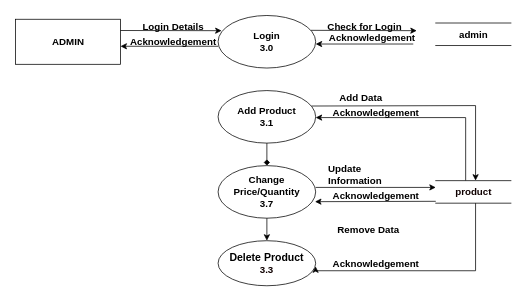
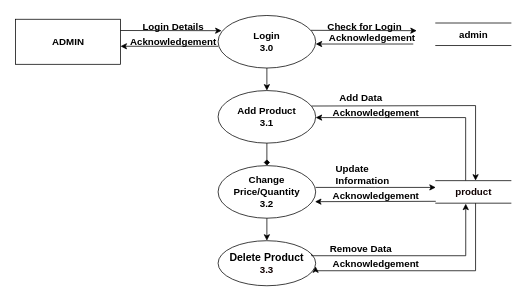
  <mxCell id="0" />
  <mxCell id="1" parent="0" />
  <mxCell id="2" style="edgeStyle=none;html=1;exitX=0;exitY=0.5;exitDx=0;exitDy=0;entryX=1;entryY=0.5;entryDx=0;entryDy=0;strokeColor=#000000;" parent="1" edge="1"><mxGeometry relative="1" as="geometry"><mxPoint x="290" y="61" as="sourcePoint" /><mxPoint x="160" y="61" as="targetPoint" /></mxGeometry></mxCell>
+ <mxCell id="3" style="edgeStyle=none;html=1;exitX=0.5;exitY=1;exitDx=0;exitDy=0;entryX=0.5;entryY=0;entryDx=0;entryDy=0;fontSize=13;fontColor=#0F0000;strokeColor=#000000;" parent="1" source="4" target="12" edge="1"><mxGeometry relative="1" as="geometry" /></mxCell>
  <mxCell id="4" value="&lt;b style=&quot;font-size: 13px&quot;&gt;&lt;font color=&quot;#000000&quot; style=&quot;font-size: 13px&quot;&gt;Login&lt;br&gt;3.0&lt;/font&gt;&lt;/b&gt;" style="ellipse;whiteSpace=wrap;html=1;strokeColor=#000000;fillColor=none;" parent="1" vertex="1"><mxGeometry x="290" y="20" width="130" height="70" as="geometry" /></mxCell>
  <mxCell id="5" style="edgeStyle=none;html=1;exitX=1;exitY=0.25;exitDx=0;exitDy=0;entryX=0.036;entryY=0.289;entryDx=0;entryDy=0;entryPerimeter=0;strokeColor=#000000;" parent="1" source="6" target="4" edge="1"><mxGeometry relative="1" as="geometry" /></mxCell>
  <mxCell id="6" value="&lt;b&gt;ADMIN&lt;/b&gt;" style="html=1;dashed=0;whitespace=wrap;fontSize=13;fontColor=#000000;strokeColor=#000000;fillColor=none;" parent="1" vertex="1"><mxGeometry x="20" y="25" width="140" height="60" as="geometry" /></mxCell>
  <mxCell id="7" style="edgeStyle=none;html=1;exitX=0;exitY=0.5;exitDx=0;exitDy=0;entryX=1;entryY=0.5;entryDx=0;entryDy=0;strokeColor=#000000;" parent="1" edge="1"><mxGeometry relative="1" as="geometry"><mxPoint x="550" y="58" as="sourcePoint" /><mxPoint x="420" y="58" as="targetPoint" /></mxGeometry></mxCell>
  <mxCell id="8" style="edgeStyle=none;html=1;exitX=0.952;exitY=0.282;exitDx=0;exitDy=0;entryX=0.036;entryY=0.289;entryDx=0;entryDy=0;entryPerimeter=0;strokeColor=#000000;exitPerimeter=0;" parent="1" source="4" edge="1"><mxGeometry relative="1" as="geometry"><mxPoint x="420" y="40" as="sourcePoint" /><mxPoint x="554.68" y="40.23" as="targetPoint" /></mxGeometry></mxCell>
  <mxCell id="9" value="&lt;font style=&quot;font-size: 13px&quot; color=&quot;#000000&quot;&gt;&lt;b&gt;admin&lt;/b&gt;&lt;/font&gt;" style="html=1;dashed=0;whitespace=wrap;shape=partialRectangle;right=0;left=0;fillColor=none;strokeColor=#000000;" parent="1" vertex="1"><mxGeometry x="580" y="30" width="100" height="30" as="geometry" /></mxCell>
  <mxCell id="10" style="edgeStyle=none;html=1;exitX=0.5;exitY=1;exitDx=0;exitDy=0;entryX=0.5;entryY=0;entryDx=0;entryDy=0;fontSize=13;fontColor=#0F0000;strokeColor=#000000;endArrow=diamond;" parent="1" source="12" target="15" edge="1"><mxGeometry relative="1" as="geometry" /></mxCell>
  <mxCell id="11" style="edgeStyle=elbowEdgeStyle;elbow=vertical;html=1;exitX=0.956;exitY=0.294;exitDx=0;exitDy=0;entryX=0.5;entryY=0;entryDx=0;entryDy=0;fontSize=13;fontColor=#0F0000;strokeColor=#000000;exitPerimeter=0;rounded=0;" parent="1" source="12" edge="1"><mxGeometry relative="1" as="geometry"><mxPoint x="417.28" y="140.58" as="sourcePoint" /><mxPoint x="633" y="240" as="targetPoint" /><Array as="points"><mxPoint x="513" y="140" /><mxPoint x="533" y="155" /></Array></mxGeometry></mxCell>
  <mxCell id="12" value="&lt;font color=&quot;#000000&quot;&gt;&lt;span style=&quot;font-size: 13px&quot;&gt;&lt;b&gt;Add Product&lt;br&gt;&lt;/b&gt;&lt;/span&gt;&lt;/font&gt;&lt;font style=&quot;font-size: 13px&quot; color=&quot;#000000&quot;&gt;&lt;b&gt;3.1&lt;/b&gt;&lt;/font&gt;" style="ellipse;whiteSpace=wrap;html=1;strokeColor=#000000;fillColor=none;" parent="1" vertex="1"><mxGeometry x="290" y="120" width="130" height="70" as="geometry" /></mxCell>
  <mxCell id="13" style="edgeStyle=none;html=1;exitX=0.5;exitY=1;exitDx=0;exitDy=0;entryX=0.5;entryY=0;entryDx=0;entryDy=0;fontSize=13;fontColor=#0F0000;strokeColor=#000000;" parent="1" source="15" target="17" edge="1"><mxGeometry relative="1" as="geometry" /></mxCell>
  <mxCell id="14" style="edgeStyle=elbowEdgeStyle;rounded=0;elbow=vertical;html=1;exitX=1;exitY=0.5;exitDx=0;exitDy=0;entryX=0;entryY=0.5;entryDx=0;entryDy=0;fontSize=13;fontColor=#0F0000;strokeColor=#000000;" parent="1" edge="1"><mxGeometry relative="1" as="geometry"><mxPoint x="420" y="249" as="sourcePoint" /><mxPoint x="580" y="249" as="targetPoint" /></mxGeometry></mxCell>
- <mxCell id="15" value="&lt;font style=&quot;font-size: 13px&quot; color=&quot;#000000&quot;&gt;&lt;b&gt;Change Price/Quantity&lt;br&gt;3.7&lt;/b&gt;&lt;/font&gt;" style="ellipse;whiteSpace=wrap;html=1;strokeColor=#000000;fillColor=none;" parent="1" vertex="1"><mxGeometry x="290" y="220" width="130" height="70" as="geometry" /></mxCell>
+ <mxCell id="15" value="&lt;font style=&quot;font-size: 13px&quot; color=&quot;#000000&quot;&gt;&lt;b&gt;Change Price/Quantity&lt;br&gt;3.2&lt;/b&gt;&lt;/font&gt;" style="ellipse;whiteSpace=wrap;html=1;strokeColor=#000000;fillColor=none;" parent="1" vertex="1"><mxGeometry x="290" y="220" width="130" height="70" as="geometry" /></mxCell>
+ <mxCell id="16" style="edgeStyle=elbowEdgeStyle;rounded=0;elbow=vertical;html=1;exitX=0.959;exitY=0.295;exitDx=0;exitDy=0;entryX=0.399;entryY=1.022;entryDx=0;entryDy=0;entryPerimeter=0;fontSize=13;fontColor=#0F0000;strokeColor=#000000;exitPerimeter=0;" parent="1" source="17" target="21" edge="1"><mxGeometry relative="1" as="geometry"><Array as="points"><mxPoint x="510" y="340" /><mxPoint x="520" y="355" /></Array></mxGeometry></mxCell>
  <mxCell id="17" value="&lt;font color=&quot;#000000&quot; style=&quot;font-size: 14px&quot;&gt;&lt;span&gt;&lt;b&gt;Delete Product&lt;br&gt;&lt;/b&gt;&lt;/span&gt;&lt;/font&gt;&lt;font color=&quot;#0f0000&quot; style=&quot;font-size: 13px&quot;&gt;&lt;b&gt;3.3&lt;/b&gt;&lt;/font&gt;" style="ellipse;whiteSpace=wrap;html=1;strokeColor=#000000;fillColor=none;" parent="1" vertex="1"><mxGeometry x="290" y="320" width="130" height="60" as="geometry" /></mxCell>
  <mxCell id="18" style="edgeStyle=elbowEdgeStyle;rounded=0;elbow=vertical;html=1;exitX=0.398;exitY=-0.007;exitDx=0;exitDy=0;entryX=1;entryY=0.5;entryDx=0;entryDy=0;fontSize=13;fontColor=#0F0000;strokeColor=#000000;exitPerimeter=0;" parent="1" edge="1" source="21"><mxGeometry relative="1" as="geometry"><mxPoint x="620" y="241" as="sourcePoint" /><mxPoint x="420" y="156" as="targetPoint" /><Array as="points"><mxPoint x="610" y="156" /></Array></mxGeometry></mxCell>
  <mxCell id="19" style="edgeStyle=elbowEdgeStyle;rounded=0;elbow=vertical;html=1;exitX=0;exitY=0.75;exitDx=0;exitDy=0;entryX=0.993;entryY=0.617;entryDx=0;entryDy=0;entryPerimeter=0;fontSize=13;fontColor=#0F0000;strokeColor=#000000;" parent="1" edge="1"><mxGeometry relative="1" as="geometry"><mxPoint x="580" y="267.5" as="sourcePoint" /><mxPoint x="419.09" y="268.19" as="targetPoint" /></mxGeometry></mxCell>
  <mxCell id="20" style="edgeStyle=elbowEdgeStyle;rounded=0;elbow=vertical;html=1;exitX=0.5;exitY=1;exitDx=0;exitDy=0;fontSize=13;fontColor=#0F0000;strokeColor=#000000;entryX=0.999;entryY=0.569;entryDx=0;entryDy=0;entryPerimeter=0;" parent="1" target="17" edge="1"><mxGeometry relative="1" as="geometry"><mxPoint x="633" y="270" as="sourcePoint" /><mxPoint x="422.333" y="360" as="targetPoint" /><Array as="points"><mxPoint x="503" y="360" /><mxPoint x="513" y="380" /></Array></mxGeometry></mxCell>
  <mxCell id="21" value="&lt;b&gt;product&lt;/b&gt;" style="html=1;dashed=0;whitespace=wrap;shape=partialRectangle;right=0;left=0;labelBackgroundColor=none;fontSize=13;fontColor=#0F0000;strokeColor=#000000;fillColor=none;" parent="1" vertex="1"><mxGeometry x="580" y="240" width="100" height="30" as="geometry" /></mxCell>
  <mxCell id="22" value="&lt;b&gt;&lt;font color=&quot;#000000&quot; style=&quot;font-size: 13px&quot;&gt;Login Details&lt;/font&gt;&lt;/b&gt;" style="text;html=1;align=center;verticalAlign=middle;resizable=0;points=[];autosize=1;strokeColor=none;fillColor=none;" vertex="1" parent="1"><mxGeometry x="180" y="25" width="100" height="20" as="geometry" /></mxCell>
  <mxCell id="23" value="&lt;b&gt;Acknowledgement&lt;/b&gt;" style="text;html=1;align=center;verticalAlign=middle;resizable=0;points=[];autosize=1;strokeColor=none;fillColor=none;fontSize=13;fontColor=#000000;" vertex="1" parent="1"><mxGeometry x="165" y="45" width="130" height="20" as="geometry" /></mxCell>
  <mxCell id="24" value="&lt;b&gt;Check for Login&lt;/b&gt;" style="text;html=1;align=center;verticalAlign=middle;resizable=0;points=[];autosize=1;strokeColor=none;fillColor=none;fontSize=13;fontColor=#000000;" vertex="1" parent="1"><mxGeometry x="430" y="25" width="110" height="20" as="geometry" /></mxCell>
  <mxCell id="25" value="&lt;b&gt;Acknowledgement&lt;/b&gt;" style="text;html=1;align=center;verticalAlign=middle;resizable=0;points=[];autosize=1;strokeColor=none;fillColor=none;fontSize=13;fontColor=#000000;" vertex="1" parent="1"><mxGeometry x="430" y="40" width="130" height="20" as="geometry" /></mxCell>
  <mxCell id="26" value="&lt;b&gt;Add Data&lt;/b&gt;" style="text;html=1;align=center;verticalAlign=middle;resizable=0;points=[];autosize=1;strokeColor=none;fillColor=none;fontSize=13;fontColor=#000000;" vertex="1" parent="1"><mxGeometry x="445" y="120" width="70" height="20" as="geometry" /></mxCell>
  <mxCell id="27" value="&lt;b&gt;Acknowledgement&lt;/b&gt;" style="text;html=1;align=center;verticalAlign=middle;resizable=0;points=[];autosize=1;strokeColor=none;fillColor=none;fontSize=13;fontColor=#000000;" vertex="1" parent="1"><mxGeometry x="435" y="140" width="130" height="20" as="geometry" /></mxCell>
- <mxCell id="28" value="&lt;b style=&quot;color: rgb(0 , 0 , 0) ; font-family: &amp;#34;helvetica&amp;#34; ; font-size: 13px ; font-style: normal ; letter-spacing: normal ; text-align: center ; text-indent: 0px ; text-transform: none ; word-spacing: 0px&quot;&gt;Update Information&lt;/b&gt;" style="text;whiteSpace=wrap;html=1;fillColor=none;" vertex="1" parent="1"><mxGeometry x="435" y="210" width="100" height="30" as="geometry" /></mxCell>
+ <mxCell id="28" value="&lt;b style=&quot;color: rgb(0 , 0 , 0) ; font-family: &amp;#34;helvetica&amp;#34; ; font-size: 13px ; font-style: normal ; letter-spacing: normal ; text-align: center ; text-indent: 0px ; text-transform: none ; word-spacing: 0px&quot;&gt;Update Information&lt;/b&gt;" style="text;whiteSpace=wrap;html=1;fillColor=none;" vertex="1" parent="1"><mxGeometry x="445" y="210" width="100" height="30" as="geometry" /></mxCell>
  <mxCell id="29" value="&lt;b&gt;Acknowledgement&lt;/b&gt;" style="text;html=1;align=center;verticalAlign=middle;resizable=0;points=[];autosize=1;strokeColor=none;fillColor=none;fontSize=13;fontColor=#000000;" vertex="1" parent="1"><mxGeometry x="435" y="250" width="130" height="20" as="geometry" /></mxCell>
- <mxCell id="30" value="&lt;b&gt;Remove Data&lt;/b&gt;" style="text;html=1;align=center;verticalAlign=middle;resizable=0;points=[];autosize=1;strokeColor=none;fillColor=none;fontSize=13;fontColor=#000000;" vertex="1" parent="1"><mxGeometry x="440" y="295" width="100" height="20" as="geometry" /></mxCell>
+ <mxCell id="30" value="&lt;b&gt;Remove Data&lt;/b&gt;" style="text;html=1;align=center;verticalAlign=middle;resizable=0;points=[];autosize=1;strokeColor=none;fillColor=none;fontSize=13;fontColor=#000000;" vertex="1" parent="1"><mxGeometry x="430" y="320" width="100" height="20" as="geometry" /></mxCell>
  <mxCell id="31" value="&lt;b&gt;Acknowledgement&lt;/b&gt;" style="text;html=1;align=center;verticalAlign=middle;resizable=0;points=[];autosize=1;strokeColor=none;fillColor=none;fontSize=13;fontColor=#000000;" vertex="1" parent="1"><mxGeometry x="435" y="340" width="130" height="20" as="geometry" /></mxCell>
